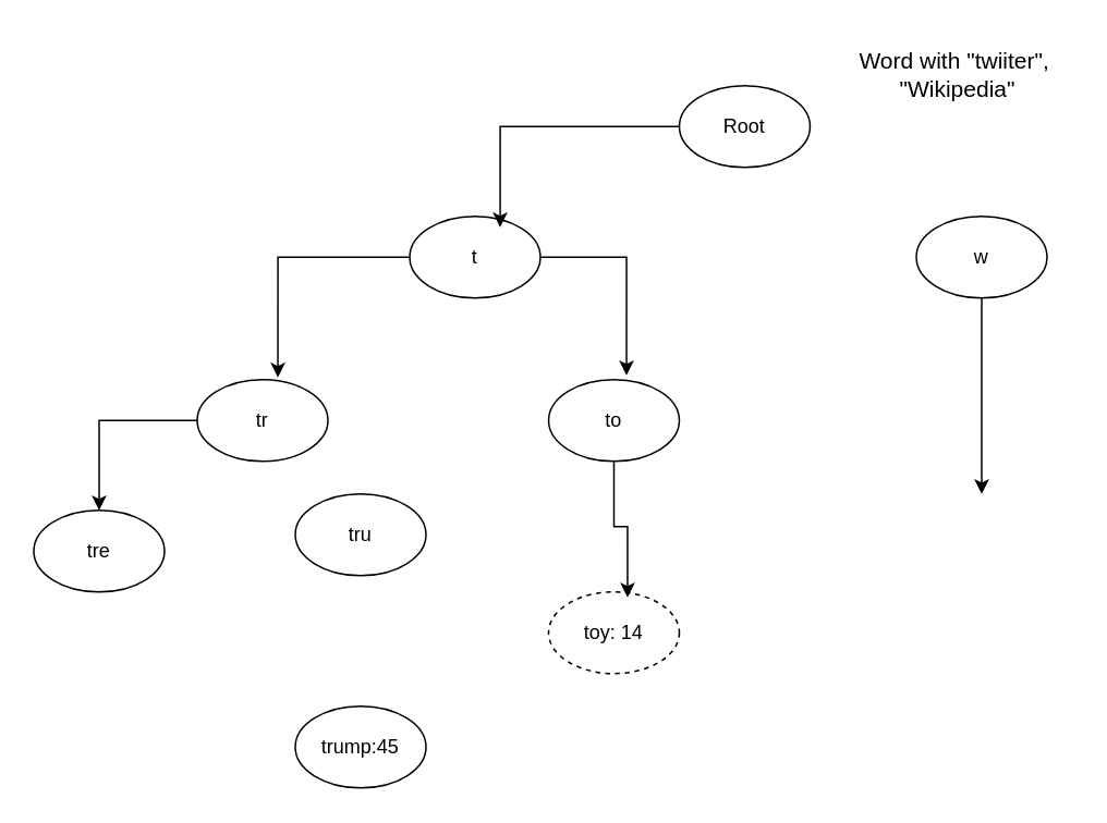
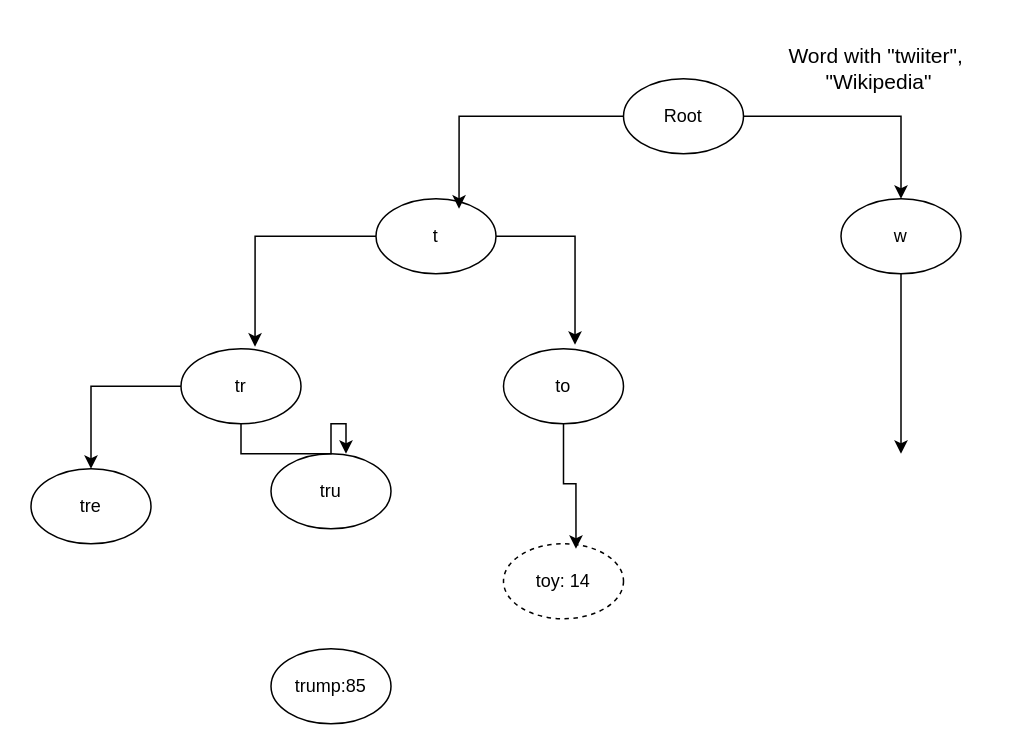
  <mxCell id="0" />
  <mxCell id="1" parent="0" />
+ <mxCell id="2" style="edgeStyle=orthogonalEdgeStyle;rounded=0;orthogonalLoop=1;jettySize=auto;html=1;entryX=0.5;entryY=0;entryDx=0;entryDy=0;" edge="1" parent="1" source="3" target="5"><mxGeometry relative="1" as="geometry" /></mxCell>
  <mxCell id="3" value="Root" style="ellipse;whiteSpace=wrap;html=1;" vertex="1" parent="1"><mxGeometry x="415" y="52" width="80" height="50" as="geometry" /></mxCell>
  <mxCell id="4" style="edgeStyle=orthogonalEdgeStyle;rounded=0;orthogonalLoop=1;jettySize=auto;html=1;" edge="1" parent="1" source="5"><mxGeometry relative="1" as="geometry"><mxPoint x="600" y="302" as="targetPoint" /></mxGeometry></mxCell>
  <mxCell id="5" value="w" style="ellipse;whiteSpace=wrap;html=1;" vertex="1" parent="1"><mxGeometry x="560" y="132" width="80" height="50" as="geometry" /></mxCell>
  <mxCell id="6" value="t" style="ellipse;whiteSpace=wrap;html=1;" vertex="1" parent="1"><mxGeometry x="250" y="132" width="80" height="50" as="geometry" /></mxCell>
  <mxCell id="7" value="&lt;div&gt;&lt;font style=&quot;font-size: 14px;&quot;&gt;Word with &quot;twiiter&quot;,&amp;nbsp;&lt;br&gt;&quot;Wikipedia&quot;&lt;/font&gt;&lt;/div&gt;" style="text;html=1;align=center;verticalAlign=middle;resizable=0;points=[];autosize=1;strokeColor=none;fillColor=none;" vertex="1" parent="1"><mxGeometry x="515" y="20" width="140" height="50" as="geometry" /></mxCell>
  <mxCell id="8" style="edgeStyle=orthogonalEdgeStyle;rounded=0;orthogonalLoop=1;jettySize=auto;html=1;entryX=0.692;entryY=0.133;entryDx=0;entryDy=0;entryPerimeter=0;" edge="1" parent="1" source="3" target="6"><mxGeometry relative="1" as="geometry" /></mxCell>
  <mxCell id="9" style="edgeStyle=orthogonalEdgeStyle;rounded=0;orthogonalLoop=1;jettySize=auto;html=1;" edge="1" parent="1" source="10" target="13"><mxGeometry relative="1" as="geometry" /></mxCell>
  <mxCell id="10" value="tr" style="ellipse;whiteSpace=wrap;html=1;" vertex="1" parent="1"><mxGeometry x="120" y="232" width="80" height="50" as="geometry" /></mxCell>
  <mxCell id="11" value="to" style="ellipse;whiteSpace=wrap;html=1;" vertex="1" parent="1"><mxGeometry x="335" y="232" width="80" height="50" as="geometry" /></mxCell>
  <mxCell id="12" value="toy: 14" style="ellipse;whiteSpace=wrap;html=1;dashed=1;" vertex="1" parent="1"><mxGeometry x="335" y="362" width="80" height="50" as="geometry" /></mxCell>
  <mxCell id="13" value="tre" style="ellipse;whiteSpace=wrap;html=1;" vertex="1" parent="1"><mxGeometry x="20" y="312" width="80" height="50" as="geometry" /></mxCell>
  <mxCell id="14" value="tru" style="ellipse;whiteSpace=wrap;html=1;" vertex="1" parent="1"><mxGeometry x="180" y="302" width="80" height="50" as="geometry" /></mxCell>
  <mxCell id="15" style="edgeStyle=orthogonalEdgeStyle;rounded=0;orthogonalLoop=1;jettySize=auto;html=1;entryX=0.617;entryY=-0.027;entryDx=0;entryDy=0;entryPerimeter=0;" edge="1" parent="1" source="6" target="10"><mxGeometry relative="1" as="geometry" /></mxCell>
- <mxCell id="17" value="trump:45" style="ellipse;whiteSpace=wrap;html=1;" vertex="1" parent="1"><mxGeometry x="180" y="432" width="80" height="50" as="geometry" /></mxCell>
+ <mxCell id="16" style="edgeStyle=orthogonalEdgeStyle;rounded=0;orthogonalLoop=1;jettySize=auto;html=1;entryX=0.625;entryY=0;entryDx=0;entryDy=0;entryPerimeter=0;" edge="1" parent="1" source="10" target="14"><mxGeometry relative="1" as="geometry" /></mxCell>
+ <mxCell id="17" value="trump:85" style="ellipse;whiteSpace=wrap;html=1;" vertex="1" parent="1"><mxGeometry x="180" y="432" width="80" height="50" as="geometry" /></mxCell>
  <mxCell id="18" style="edgeStyle=orthogonalEdgeStyle;rounded=0;orthogonalLoop=1;jettySize=auto;html=1;entryX=0.596;entryY=-0.053;entryDx=0;entryDy=0;entryPerimeter=0;" edge="1" parent="1" source="6" target="11"><mxGeometry relative="1" as="geometry" /></mxCell>
  <mxCell id="19" style="edgeStyle=orthogonalEdgeStyle;rounded=0;orthogonalLoop=1;jettySize=auto;html=1;entryX=0.604;entryY=0.067;entryDx=0;entryDy=0;entryPerimeter=0;" edge="1" parent="1" source="11" target="12"><mxGeometry relative="1" as="geometry" /></mxCell>
